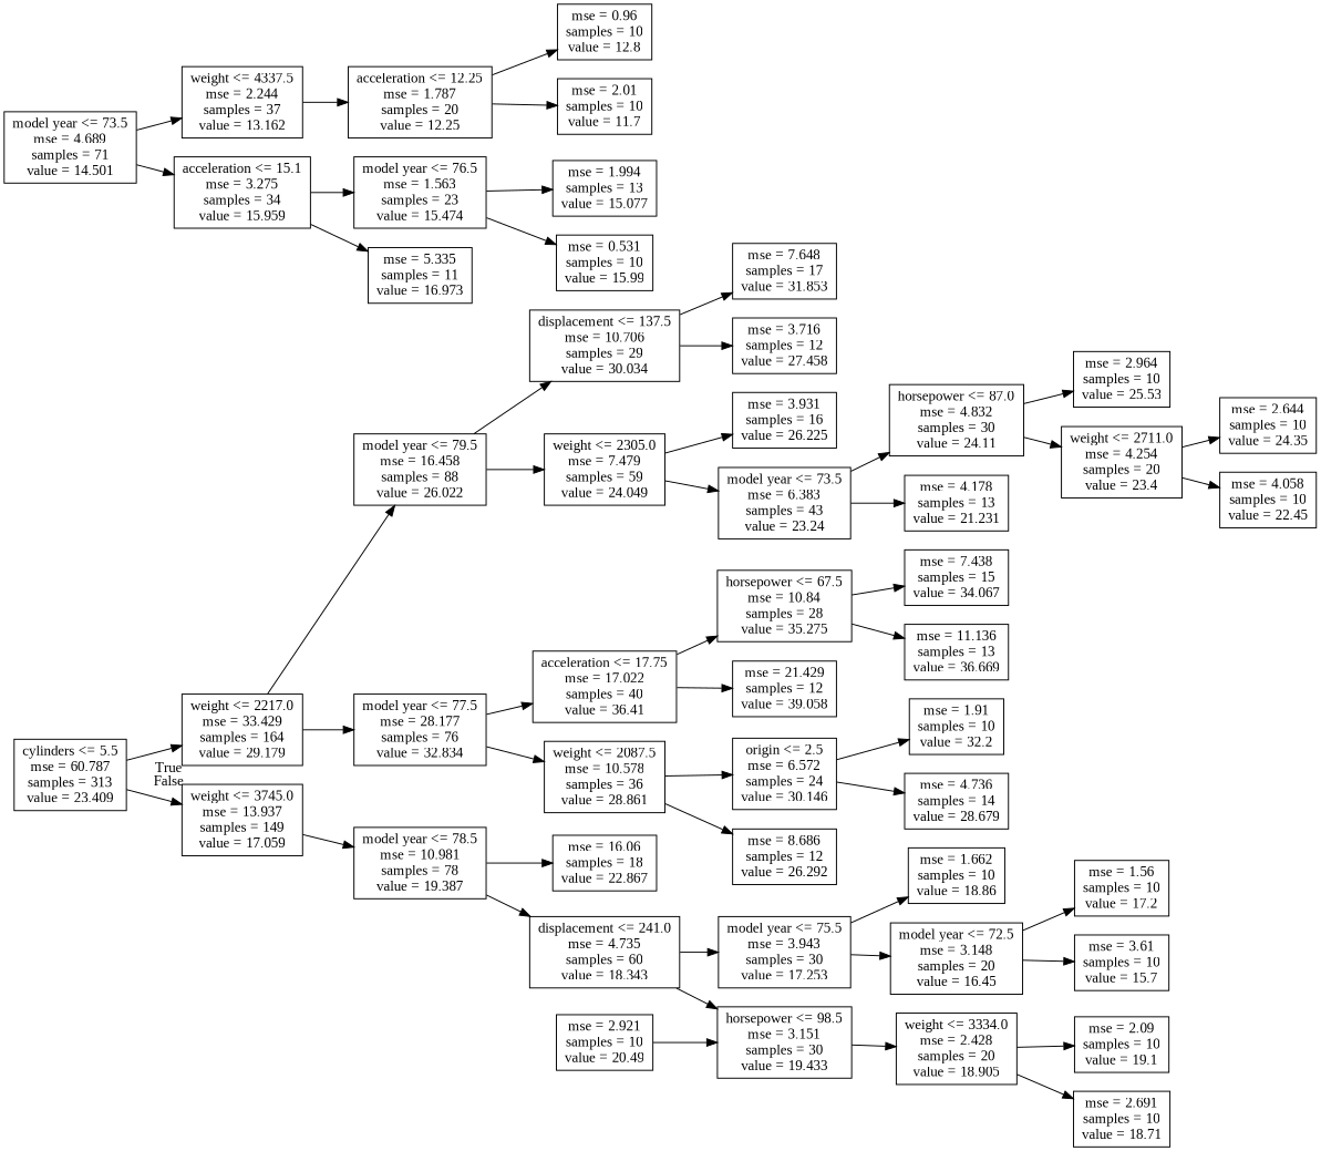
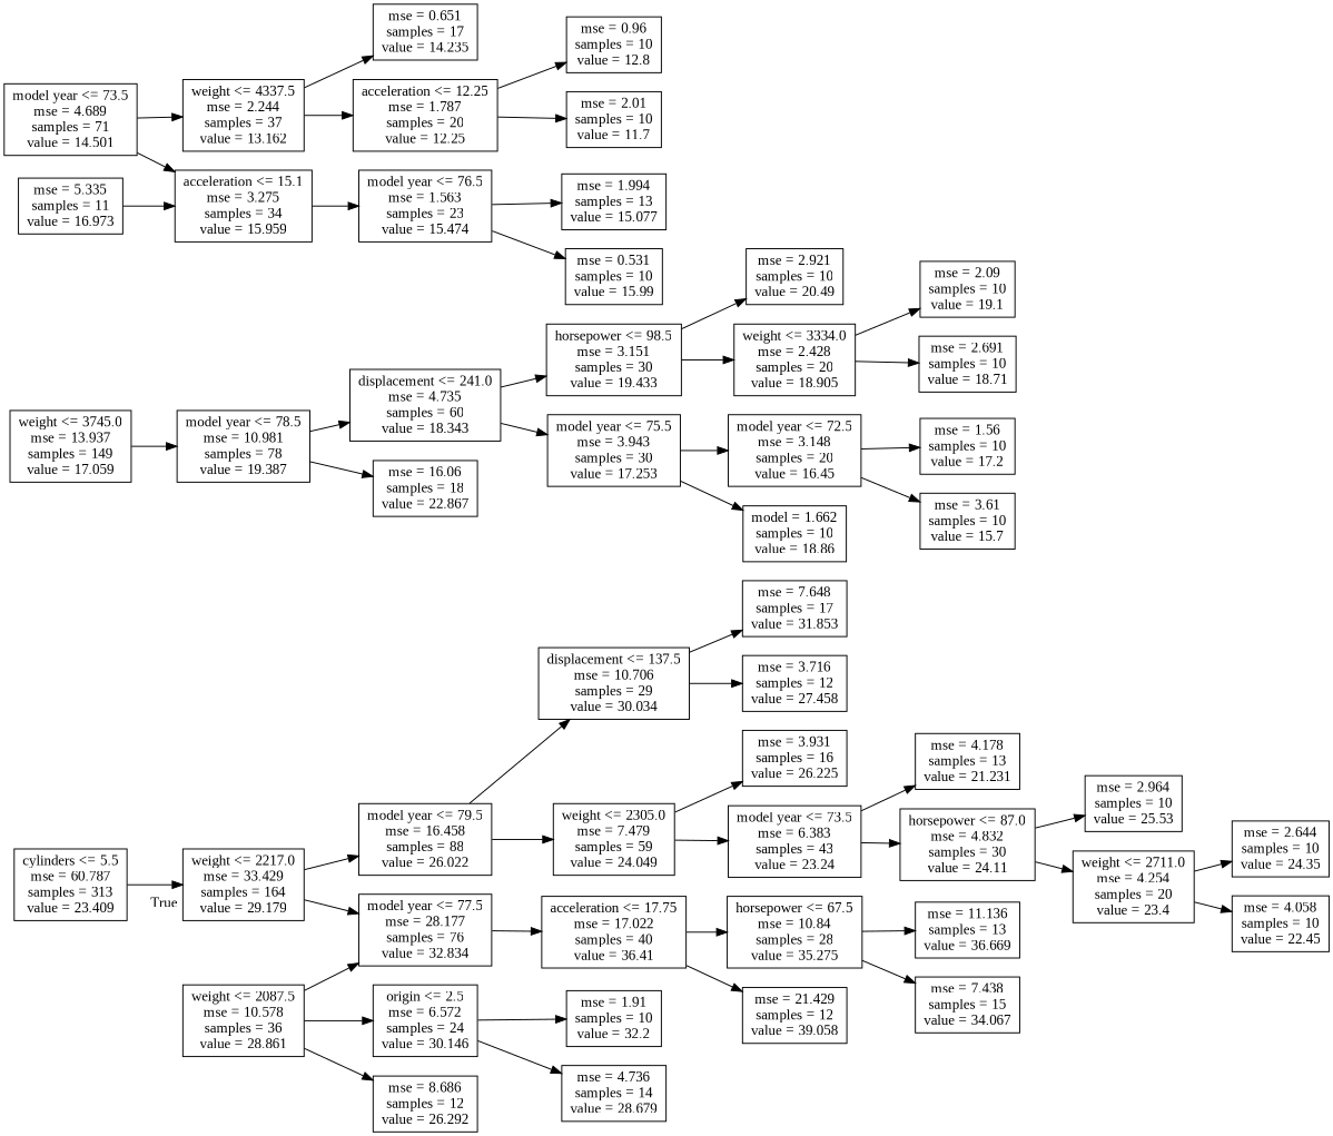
  digraph {
    fontname="Liberation Serif"
    rankdir=LR
    node [fontname="Liberation Serif" shape=box]
    edge [fontname="Liberation Serif"]
    n1 [label="cylinders <= 5.5\nmse = 60.787\nsamples = 313\nvalue = 23.409"]
    n2 [label="weight <= 2217.0\nmse = 33.429\nsamples = 164\nvalue = 29.179"]
    n3 [label="weight <= 3745.0\nmse = 13.937\nsamples = 149\nvalue = 17.059"]
    n4 [label="model year <= 77.5\nmse = 28.177\nsamples = 76\nvalue = 32.834"]
    n5 [label="model year <= 79.5\nmse = 16.458\nsamples = 88\nvalue = 26.022"]
    n6 [label="model year <= 78.5\nmse = 10.981\nsamples = 78\nvalue = 19.387"]
    n7 [label="weight <= 2087.5\nmse = 10.578\nsamples = 36\nvalue = 28.861"]
    n8 [label="acceleration <= 17.75\nmse = 17.022\nsamples = 40\nvalue = 36.41"]
    n9 [label="weight <= 2305.0\nmse = 7.479\nsamples = 59\nvalue = 24.049"]
    n10 [label="displacement <= 137.5\nmse = 10.706\nsamples = 29\nvalue = 30.034"]
    n11 [label="origin <= 2.5\nmse = 6.572\nsamples = 24\nvalue = 30.146"]
    n12 [label="mse = 8.686\nsamples = 12\nvalue = 26.292"]
    n13 [label="horsepower <= 67.5\nmse = 10.84\nsamples = 28\nvalue = 35.275"]
    n14 [label="mse = 21.429\nsamples = 12\nvalue = 39.058"]
    n15 [label="mse = 4.736\nsamples = 14\nvalue = 28.679"]
    n16 [label="mse = 1.91\nsamples = 10\nvalue = 32.2"]
    n17 [label="mse = 11.136\nsamples = 13\nvalue = 36.669"]
    n18 [label="mse = 7.438\nsamples = 15\nvalue = 34.067"]
    n19 [label="mse = 3.931\nsamples = 16\nvalue = 26.225"]
    n20 [label="model year <= 73.5\nmse = 6.383\nsamples = 43\nvalue = 23.24"]
    n21 [label="mse = 7.648\nsamples = 17\nvalue = 31.853"]
    n22 [label="mse = 3.716\nsamples = 12\nvalue = 27.458"]
    n23 [label="mse = 4.178\nsamples = 13\nvalue = 21.231"]
    n24 [label="horsepower <= 87.0\nmse = 4.832\nsamples = 30\nvalue = 24.11"]
    n25 [label="mse = 2.964\nsamples = 10\nvalue = 25.53"]
    n26 [label="weight <= 2711.0\nmse = 4.254\nsamples = 20\nvalue = 23.4"]
    n27 [label="mse = 2.644\nsamples = 10\nvalue = 24.35"]
    n28 [label="mse = 4.058\nsamples = 10\nvalue = 22.45"]
    n29 [label="displacement <= 241.0\nmse = 4.735\nsamples = 60\nvalue = 18.343"]
    n30 [label="mse = 16.06\nsamples = 18\nvalue = 22.867"]
    n31 [label="model year <= 73.5\nmse = 4.689\nsamples = 71\nvalue = 14.501"]
    n32 [label="weight <= 4337.5\nmse = 2.244\nsamples = 37\nvalue = 13.162"]
    n33 [label="acceleration <= 15.1\nmse = 3.275\nsamples = 34\nvalue = 15.959"]
    n34 [label="horsepower <= 98.5\nmse = 3.151\nsamples = 30\nvalue = 19.433"]
    n35 [label="model year <= 75.5\nmse = 3.943\nsamples = 30\nvalue = 17.253"]
    n36 [label="mse = 2.921\nsamples = 10\nvalue = 20.49"]
    n37 [label="weight <= 3334.0\nmse = 2.428\nsamples = 20\nvalue = 18.905"]
    n38 [label="model year <= 72.5\nmse = 3.148\nsamples = 20\nvalue = 16.45"]
-   n39 [label="mse = 1.662\nsamples = 10\nvalue = 18.86"]
+   n39 [label="model = 1.662\nsamples = 10\nvalue = 18.86"]
    n40 [label="mse = 2.09\nsamples = 10\nvalue = 19.1"]
    n41 [label="mse = 2.691\nsamples = 10\nvalue = 18.71"]
    n42 [label="mse = 1.56\nsamples = 10\nvalue = 17.2"]
    n43 [label="mse = 3.61\nsamples = 10\nvalue = 15.7"]
+   n44 [label="mse = 0.651\nsamples = 17\nvalue = 14.235"]
    n45 [label="acceleration <= 12.25\nmse = 1.787\nsamples = 20\nvalue = 12.25"]
    n46 [label="model year <= 76.5\nmse = 1.563\nsamples = 23\nvalue = 15.474"]
    n47 [label="mse = 5.335\nsamples = 11\nvalue = 16.973"]
    n48 [label="mse = 0.96\nsamples = 10\nvalue = 12.8"]
    n49 [label="mse = 2.01\nsamples = 10\nvalue = 11.7"]
    n50 [label="mse = 1.994\nsamples = 13\nvalue = 15.077"]
    n51 [label="mse = 0.531\nsamples = 10\nvalue = 15.99"]
    n1 -> n2 [headlabel=True labelangle=45 labeldistance=2.5]
-   n1 -> n3 [headlabel=False labelangle=-45 labeldistance=2.5]
    n2 -> n4
    n2 -> n5
    n3 -> n6
-   n4 -> n7
+   n7 -> n4
    n4 -> n8
    n5 -> n9
    n5 -> n10
    n6 -> n29
    n6 -> n30
    n7 -> n11
    n7 -> n12
    n8 -> n13
    n8 -> n14
    n9 -> n19
    n9 -> n20
    n10 -> n21
    n10 -> n22
    n11 -> n15
    n11 -> n16
    n13 -> n17
    n13 -> n18
    n20 -> n23
    n20 -> n24
    n24 -> n25
    n24 -> n26
    n26 -> n27
    n26 -> n28
    n29 -> n34
    n29 -> n35
    n31 -> n32
    n31 -> n33
+   n32 -> n44
    n32 -> n45
    n33 -> n46
-   n33 -> n47
-   n36 -> n34
+   n47 -> n33
+   n34 -> n36
    n34 -> n37
    n35 -> n38
    n35 -> n39
    n37 -> n40
    n37 -> n41
    n38 -> n42
    n38 -> n43
    n45 -> n48
    n45 -> n49
    n46 -> n50
    n46 -> n51
  }
